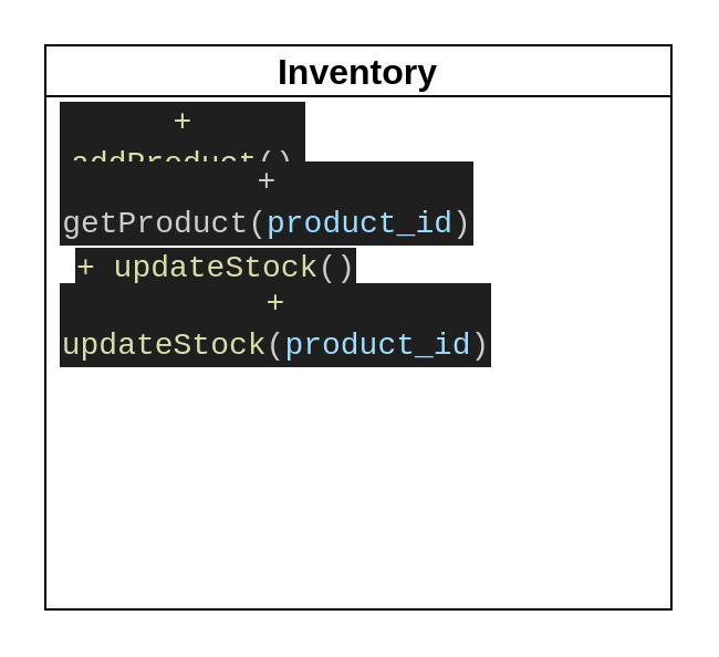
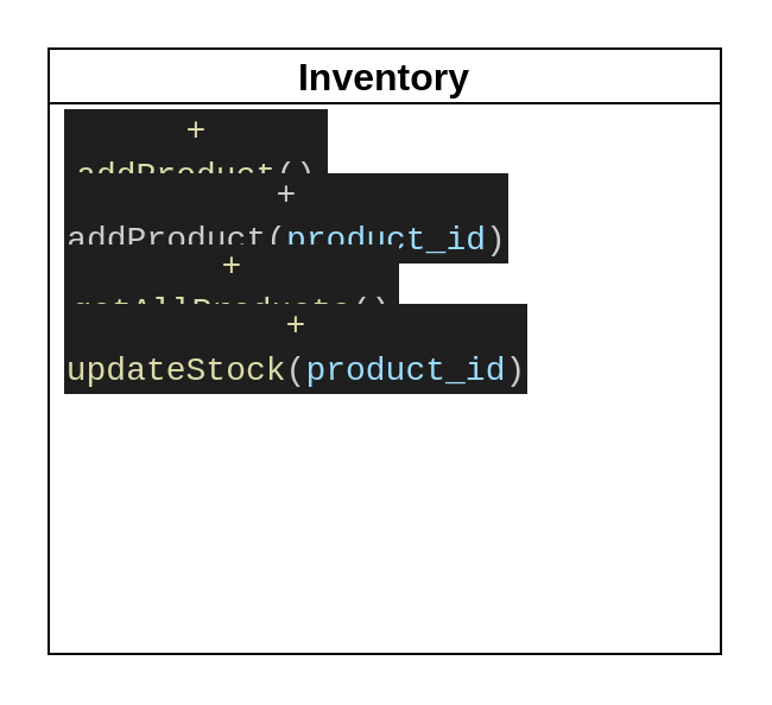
  <mxCell id="0" />
  <mxCell id="1" parent="0" />
  <mxCell id="2" value="Inventory" style="swimlane;whiteSpace=wrap;html=1;fontSize=16;" vertex="1" parent="1"><mxGeometry x="20" y="20" width="283" height="255" as="geometry" /></mxCell>
  <mxCell id="3" value="&lt;br&gt;&lt;div style=&quot;color: rgb(204, 204, 204); background-color: rgb(31, 31, 31); font-family: Consolas, &amp;quot;Courier New&amp;quot;, monospace; font-weight: normal; font-size: 14px; line-height: 19px;&quot;&gt;&lt;div&gt;&lt;span style=&quot;color: #dcdcaa;&quot;&gt;+ addProduct&lt;/span&gt;&lt;span style=&quot;color: #cccccc;&quot;&gt;()&lt;/span&gt;&lt;/div&gt;&lt;/div&gt;&lt;br&gt;" style="text;html=1;strokeColor=none;fillColor=none;align=center;verticalAlign=middle;whiteSpace=wrap;rounded=0;fontSize=16;" vertex="1" parent="2"><mxGeometry x="6" y="29" width="113" height="30" as="geometry" /></mxCell>
- <mxCell id="4" value="&lt;div style=&quot;color: rgb(204, 204, 204); background-color: rgb(31, 31, 31); font-family: Consolas, &amp;quot;Courier New&amp;quot;, monospace; font-size: 14px; line-height: 19px;&quot;&gt;+ getProduct(&lt;span style=&quot;color: #9cdcfe;&quot;&gt;product_id&lt;/span&gt;)&lt;/div&gt;" style="text;html=1;strokeColor=none;fillColor=none;align=center;verticalAlign=middle;whiteSpace=wrap;rounded=0;fontSize=16;" vertex="1" parent="2"><mxGeometry x="6" y="56" width="189" height="30" as="geometry" /></mxCell>
- <mxCell id="5" value="&lt;br&gt;&lt;div style=&quot;color: rgb(204, 204, 204); background-color: rgb(31, 31, 31); font-family: Consolas, &amp;quot;Courier New&amp;quot;, monospace; font-weight: normal; font-size: 14px; line-height: 19px;&quot;&gt;&lt;div&gt;&lt;span style=&quot;color: #dcdcaa;&quot;&gt;+ updateStock&lt;/span&gt;&lt;span style=&quot;color: #cccccc;&quot;&gt;()&lt;/span&gt;&lt;/div&gt;&lt;/div&gt;&lt;br&gt;" style="text;html=1;strokeColor=none;fillColor=none;align=center;verticalAlign=middle;whiteSpace=wrap;rounded=0;fontSize=16;" vertex="1" parent="2"><mxGeometry x="6" y="86" width="143" height="30" as="geometry" /></mxCell>
+ <mxCell id="4" value="&lt;div style=&quot;color: rgb(204, 204, 204); background-color: rgb(31, 31, 31); font-family: Consolas, &amp;quot;Courier New&amp;quot;, monospace; font-size: 14px; line-height: 19px;&quot;&gt;+ addProduct(&lt;span style=&quot;color: #9cdcfe;&quot;&gt;product_id&lt;/span&gt;)&lt;/div&gt;" style="text;html=1;strokeColor=none;fillColor=none;align=center;verticalAlign=middle;whiteSpace=wrap;rounded=0;fontSize=16;" vertex="1" parent="2"><mxGeometry x="6" y="56" width="189" height="30" as="geometry" /></mxCell>
+ <mxCell id="5" value="&lt;br&gt;&lt;div style=&quot;color: rgb(204, 204, 204); background-color: rgb(31, 31, 31); font-family: Consolas, &amp;quot;Courier New&amp;quot;, monospace; font-weight: normal; font-size: 14px; line-height: 19px;&quot;&gt;&lt;div&gt;&lt;span style=&quot;color: #dcdcaa;&quot;&gt;+ getAllProducts&lt;/span&gt;&lt;span style=&quot;color: #cccccc;&quot;&gt;()&lt;/span&gt;&lt;/div&gt;&lt;/div&gt;&lt;br&gt;" style="text;html=1;strokeColor=none;fillColor=none;align=center;verticalAlign=middle;whiteSpace=wrap;rounded=0;fontSize=16;" vertex="1" parent="2"><mxGeometry x="6" y="86" width="143" height="30" as="geometry" /></mxCell>
  <mxCell id="6" value="&lt;br&gt;&lt;div style=&quot;color: rgb(204, 204, 204); background-color: rgb(31, 31, 31); font-family: Consolas, &amp;quot;Courier New&amp;quot;, monospace; font-weight: normal; font-size: 14px; line-height: 19px;&quot;&gt;&lt;div&gt;&lt;span style=&quot;color: #dcdcaa;&quot;&gt;+ updateStock&lt;/span&gt;&lt;span style=&quot;color: #cccccc;&quot;&gt;(&lt;/span&gt;&lt;span style=&quot;color: #9cdcfe;&quot;&gt;product_id&lt;/span&gt;&lt;span style=&quot;color: #cccccc;&quot;&gt;)&lt;/span&gt;&lt;/div&gt;&lt;/div&gt;" style="text;html=1;strokeColor=none;fillColor=none;align=center;verticalAlign=middle;whiteSpace=wrap;rounded=0;fontSize=16;" vertex="1" parent="2"><mxGeometry x="6" y="102" width="197" height="30" as="geometry" /></mxCell>
